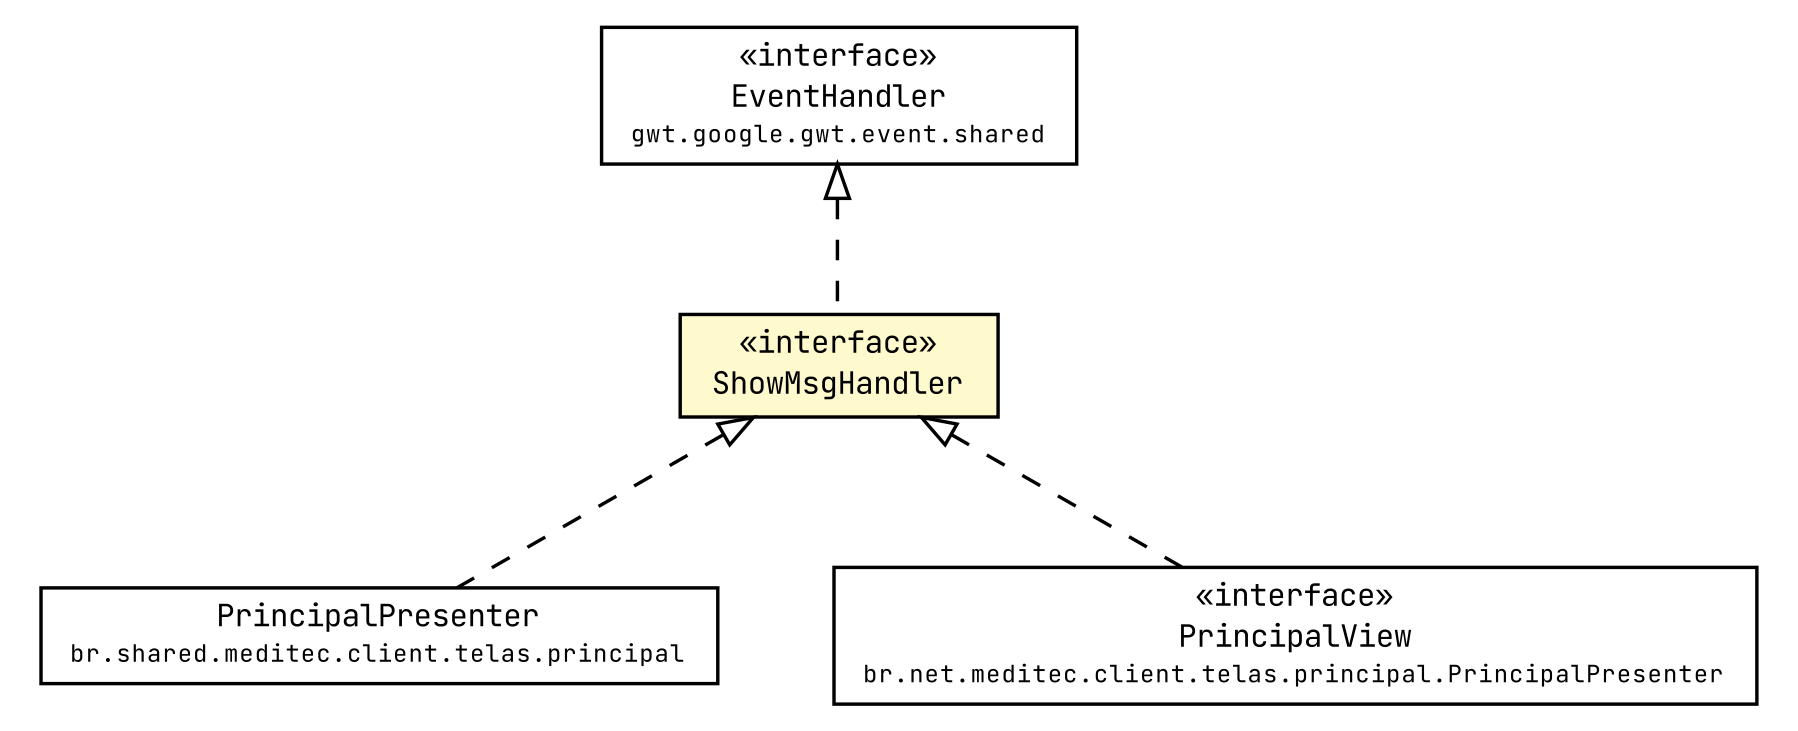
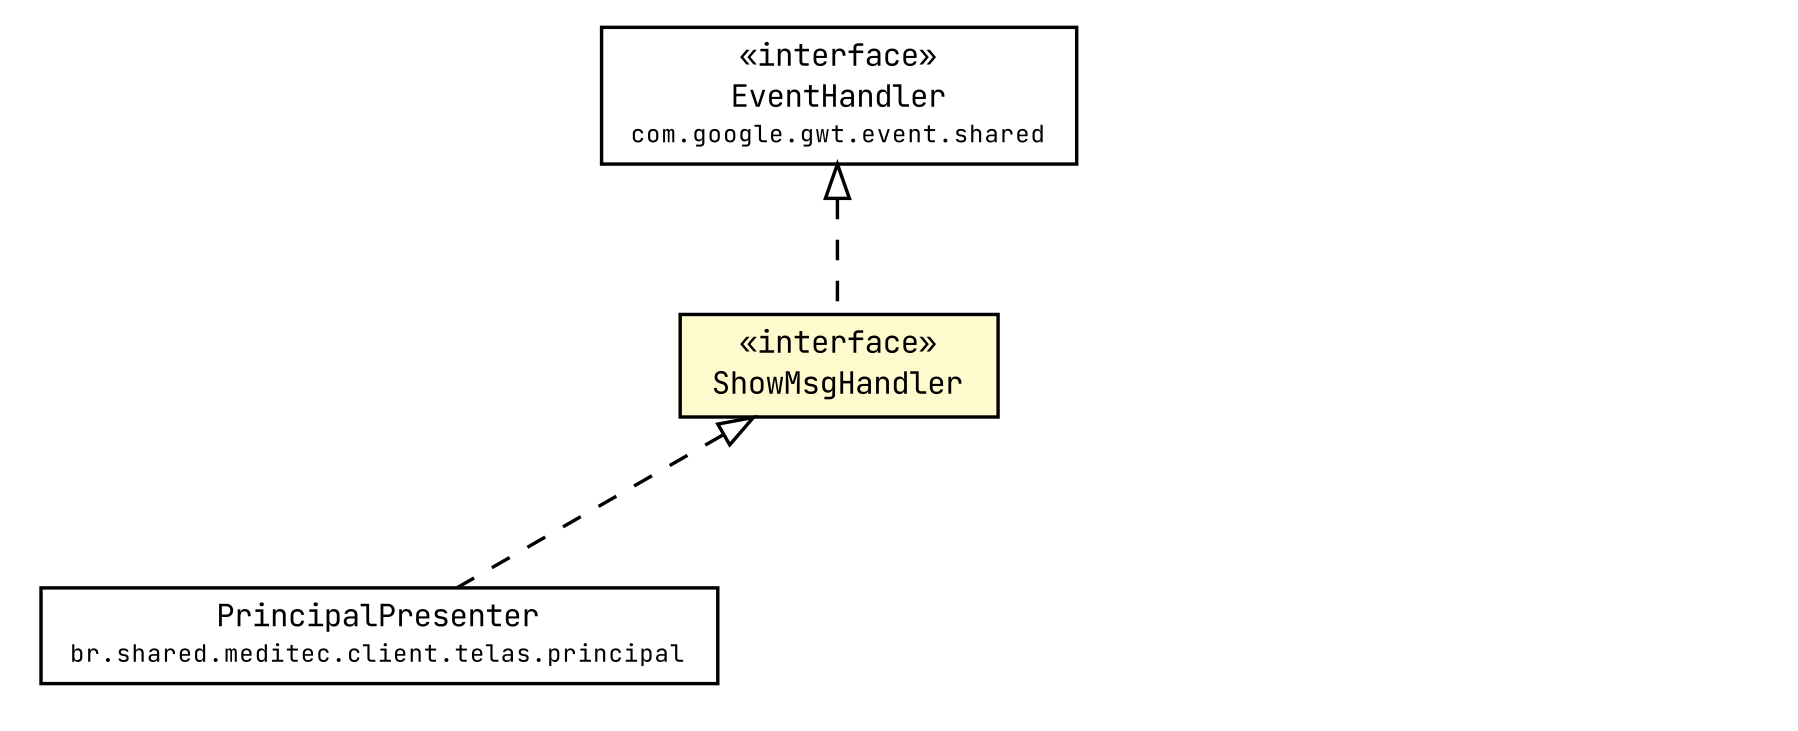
  digraph {
    fontname="JetBrains Mono"
    node [fontcolor=black fontname="JetBrains Mono" fontsize=9.0 shape=plaintext]
    edge [arrowtail=empty dir=back fontname="JetBrains Mono" fontsize=10 headport=p labelfontname=Helvetica labelfontsize=10 style=dashed tailport=p]
    n1 [label=<<table border="0" cellborder="1" cellspacing="0" cellpadding="2" port="p" bgcolor="lemonChiffon" href="./ShowMsgEvent.ShowMsgHandler.html"> 		<tr><td><table border="0" cellspacing="0" cellpadding="1"> 			<tr><td> &laquo;interface&raquo; </td></tr> 			<tr><td> ShowMsgHandler </td></tr> 		</table></td></tr> 		</table>>]
    n2 [label=<<table border="0" cellborder="1" cellspacing="0" cellpadding="2" port="p" href="../telas/principal/PrincipalPresenter.html"> 		<tr><td><table border="0" cellspacing="0" cellpadding="1"> 			<tr><td> PrincipalPresenter </td></tr> 			<tr><td><font point-size="7.0"> br.shared.meditec.client.telas.principal </font></td></tr> 		</table></td></tr> 		</table>>]
-   n3 [label=<<table border="0" cellborder="1" cellspacing="0" cellpadding="2" port="p" href="../telas/principal/PrincipalPresenter.PrincipalView.html"> 		<tr><td><table border="0" cellspacing="0" cellpadding="1"> 			<tr><td> &laquo;interface&raquo; </td></tr> 			<tr><td> PrincipalView </td></tr> 			<tr><td><font point-size="7.0"> br.net.meditec.client.telas.principal.PrincipalPresenter </font></td></tr> 		</table></td></tr> 		</table>>]
-   n4 [label=<<table border="0" cellborder="1" cellspacing="0" cellpadding="2" port="p" href="http://java.sun.com/j2se/1.4.2/docs/api/com/google/gwt/event/shared/EventHandler.html"> 		<tr><td><table border="0" cellspacing="0" cellpadding="1"> 			<tr><td> &laquo;interface&raquo; </td></tr> 			<tr><td> EventHandler </td></tr> 			<tr><td><font point-size="7.0"> gwt.google.gwt.event.shared </font></td></tr> 		</table></td></tr> 		</table>>]
+   n4 [label=<<table border="0" cellborder="1" cellspacing="0" cellpadding="2" port="p" href="http://java.sun.com/j2se/1.4.2/docs/api/com/google/gwt/event/shared/EventHandler.html"> 		<tr><td><table border="0" cellspacing="0" cellpadding="1"> 			<tr><td> &laquo;interface&raquo; </td></tr> 			<tr><td> EventHandler </td></tr> 			<tr><td><font point-size="7.0"> com.google.gwt.event.shared </font></td></tr> 		</table></td></tr> 		</table>>]
    n1 -> n2
-   n1 -> n3
    n4 -> n1
  }
